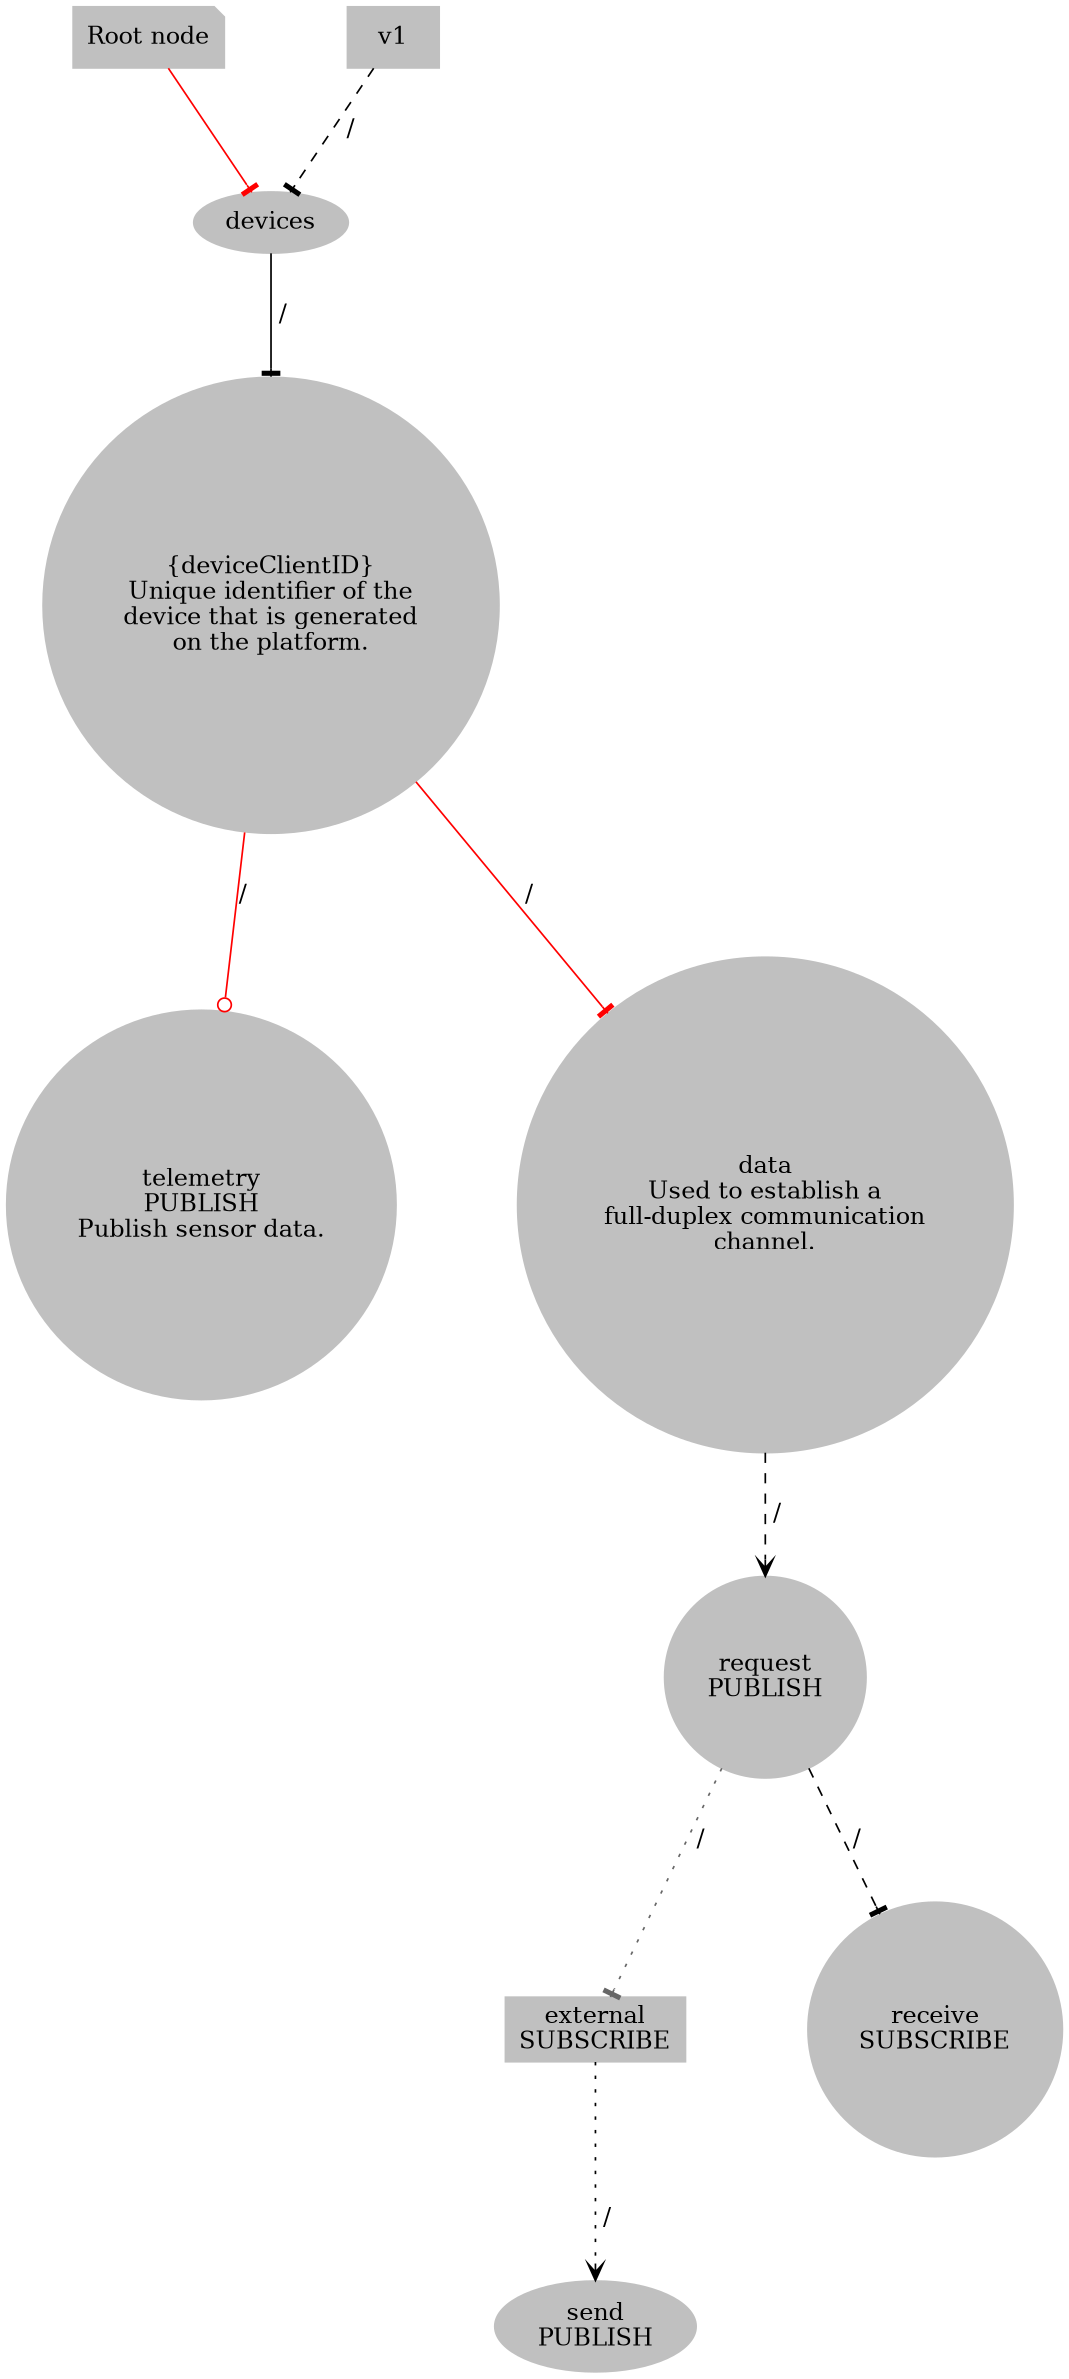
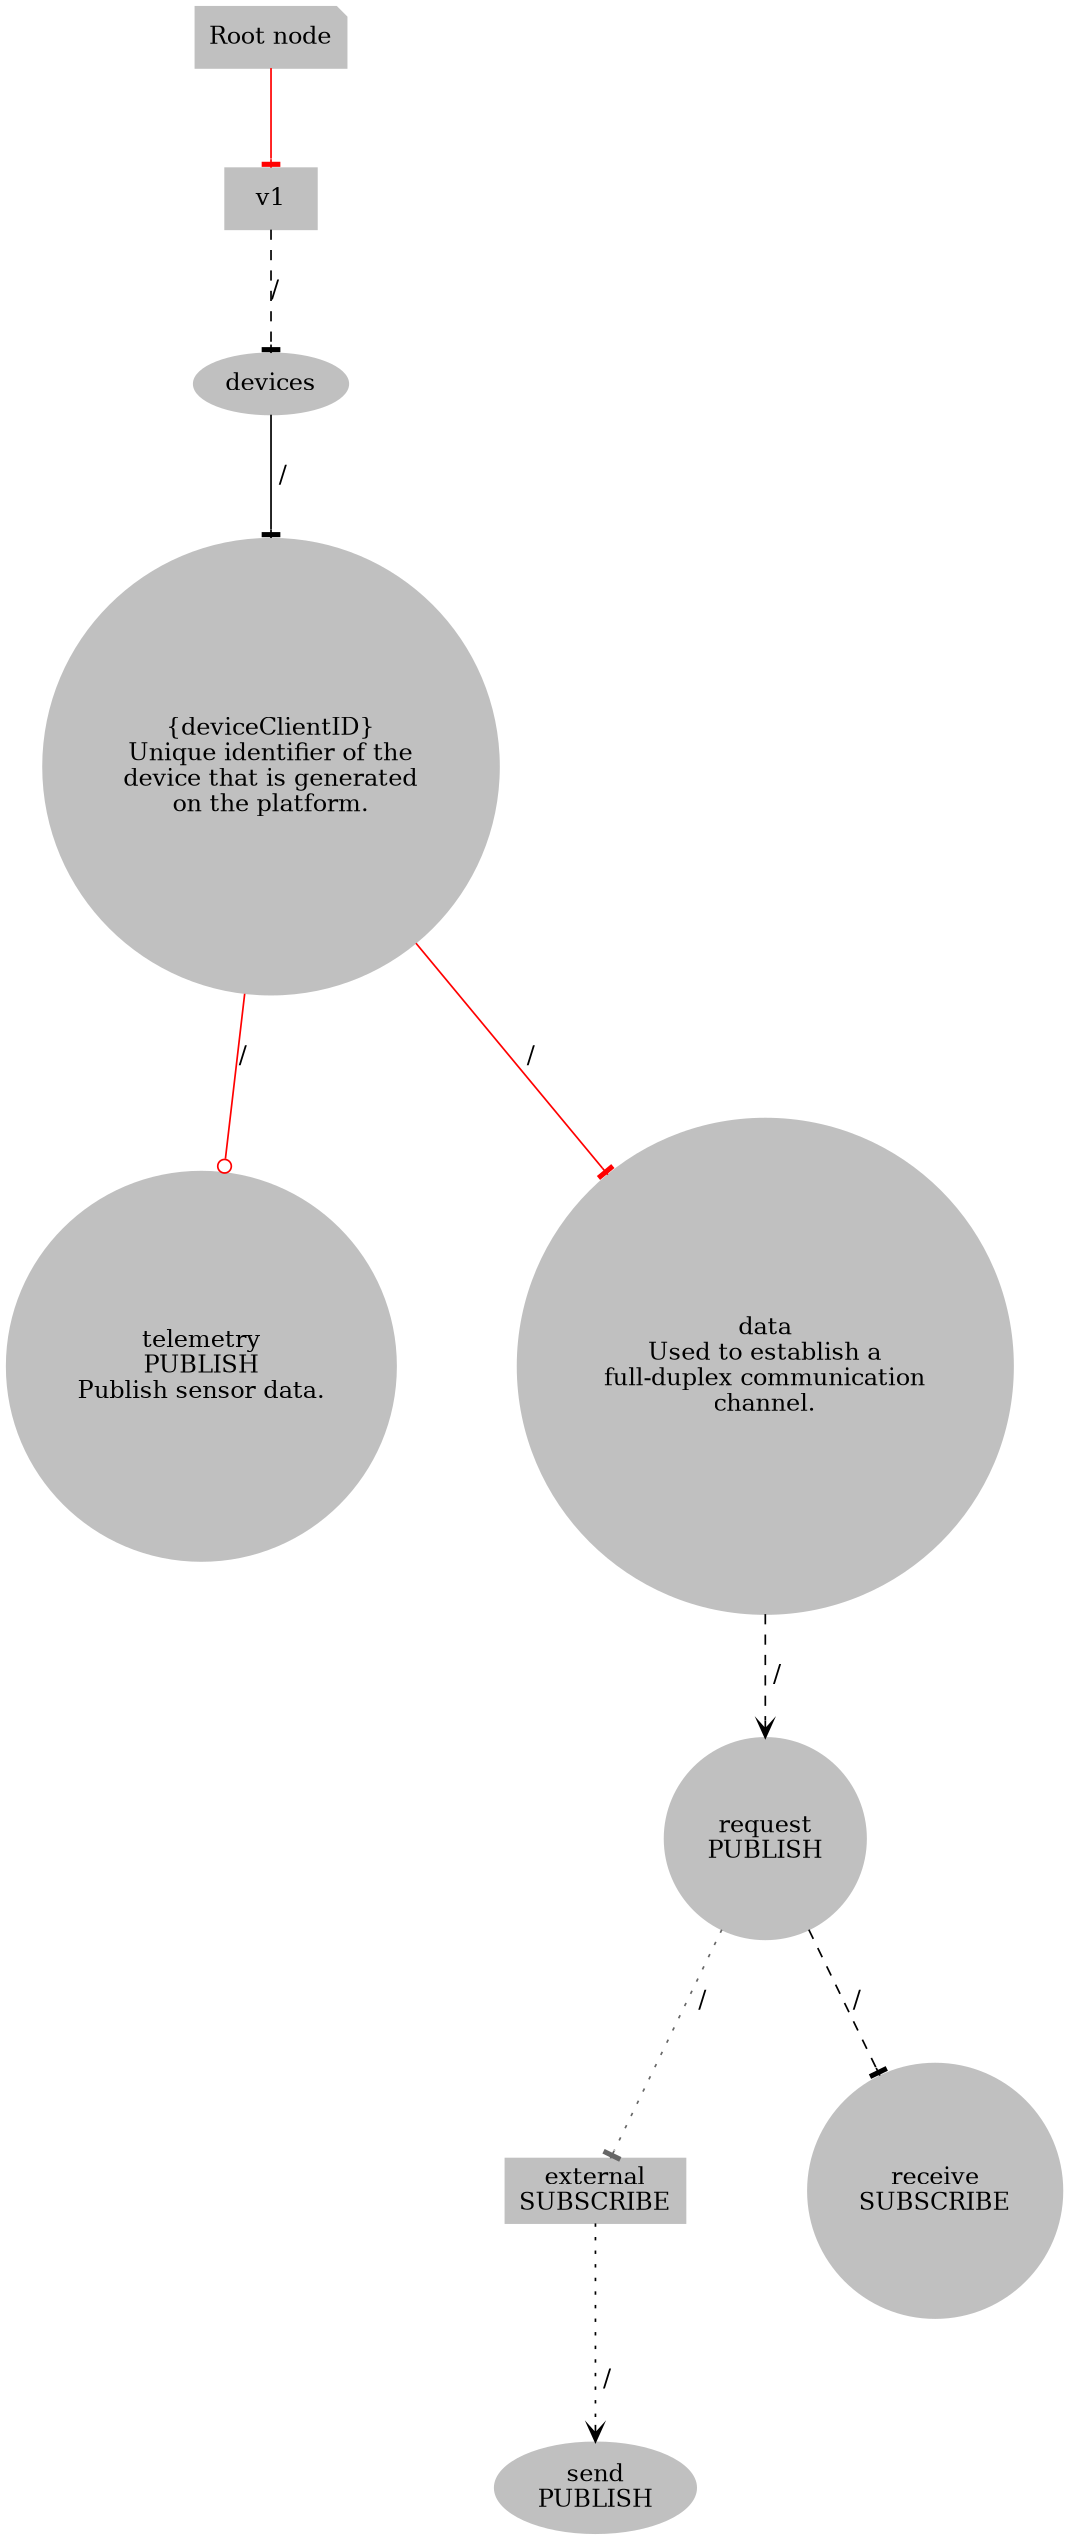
  digraph {
    nodesep=1
    ranksep=0.8
    splines=true
    node [color=grey fillcolor=grey shape=circle style=filled]
    edge [arrowhead=tee color=black style=solid]
    n1 [label="Root node" shape=note]
    n2 [label=v1 shape=box]
    n3 [label=devices shape=ellipse]
    n4 [label="{deviceClientID}\nUnique identifier of the\ndevice that is generated\non the platform."]
    n5 [label="telemetry\nPUBLISH\nPublish sensor data."]
    n6 [label="data\nUsed to establish a\nfull-duplex communication\nchannel."]
    n7 [label="request\nPUBLISH"]
    n8 [label="external\nSUBSCRIBE" shape=box]
    n9 [label="receive\nSUBSCRIBE"]
    n10 [label="send\nPUBLISH" shape=ellipse]
-   n1 -> n3 [color=red]
-   n2 -> n3 [label=" /" style=dashed]
+   n1 -> n2 [color=red]
+   n2 -> n3 [label="/" style=dashed]
    n3 -> n4 [label=" /"]
    n4 -> n5 [arrowhead=odot color=red label="/"]
    n4 -> n6 [color=red label=" /"]
    n6 -> n7 [arrowhead=vee label=" /" style=dashed]
    n7 -> n8 [color=gray40 label=" /" style=dotted]
    n7 -> n9 [label=" /" style=dashed]
    n8 -> n10 [arrowhead=vee label=" /" style=dotted]
  }
